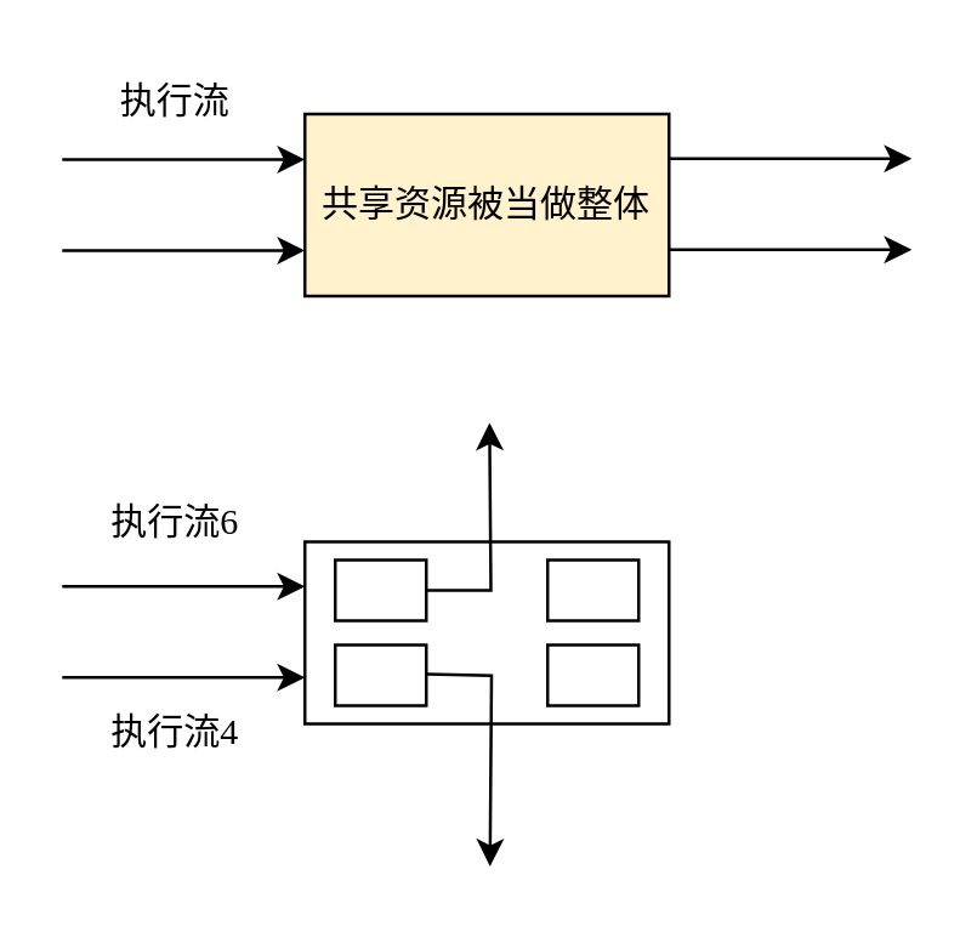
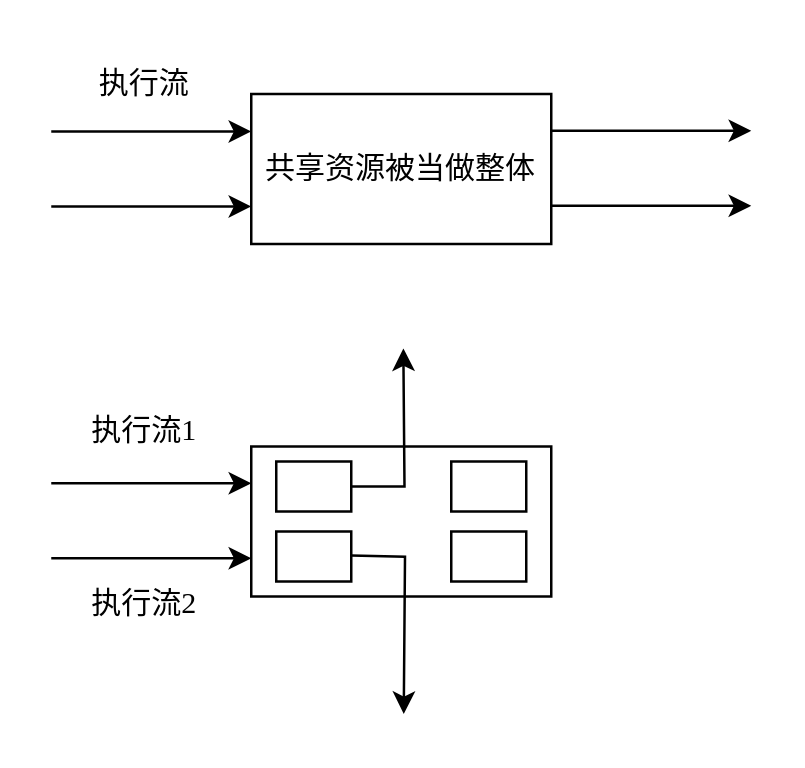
  <mxCell id="0" />
  <mxCell id="1" parent="0" />
- <mxCell id="2" value="共享资源被当做整体" style="rounded=0;whiteSpace=wrap;html=1;fontFamily=Songti TC;fillColor=#fff2cc;" vertex="1" parent="1"><mxGeometry x="100" y="37" width="120" height="60" as="geometry" /></mxCell>
+ <mxCell id="2" value="共享资源被当做整体" style="rounded=0;whiteSpace=wrap;html=1;fontFamily=Songti TC;" vertex="1" parent="1"><mxGeometry x="100" y="37" width="120" height="60" as="geometry" /></mxCell>
  <mxCell id="3" value="" style="rounded=0;whiteSpace=wrap;html=1;fontFamily=Songti TC;" vertex="1" parent="1"><mxGeometry x="100" y="178" width="120" height="60" as="geometry" /></mxCell>
  <mxCell id="4" value="" style="endArrow=classic;html=1;rounded=0;entryX=0;entryY=0.25;entryDx=0;entryDy=0;fontFamily=Songti TC;" edge="1" parent="1" target="2"><mxGeometry width="50" height="50" relative="1" as="geometry"><mxPoint x="20" y="52" as="sourcePoint" /><mxPoint x="80" y="42" as="targetPoint" /></mxGeometry></mxCell>
  <mxCell id="5" value="" style="endArrow=classic;html=1;rounded=0;entryX=0;entryY=0.75;entryDx=0;entryDy=0;fontFamily=Songti TC;" edge="1" parent="1" target="2"><mxGeometry width="50" height="50" relative="1" as="geometry"><mxPoint x="20" y="82" as="sourcePoint" /><mxPoint x="90" y="77" as="targetPoint" /></mxGeometry></mxCell>
  <mxCell id="6" value="" style="endArrow=classic;html=1;rounded=0;entryX=0;entryY=0.25;entryDx=0;entryDy=0;fontFamily=Songti TC;" edge="1" parent="1"><mxGeometry width="50" height="50" relative="1" as="geometry"><mxPoint x="220" y="51.72" as="sourcePoint" /><mxPoint x="300" y="51.72" as="targetPoint" /></mxGeometry></mxCell>
  <mxCell id="7" value="" style="endArrow=classic;html=1;rounded=0;entryX=0;entryY=0.75;entryDx=0;entryDy=0;fontFamily=Songti TC;" edge="1" parent="1"><mxGeometry width="50" height="50" relative="1" as="geometry"><mxPoint x="220" y="81.72" as="sourcePoint" /><mxPoint x="300" y="81.72" as="targetPoint" /></mxGeometry></mxCell>
  <mxCell id="8" value="执行流" style="text;html=1;align=center;verticalAlign=middle;resizable=0;points=[];autosize=1;strokeColor=none;fillColor=none;fontFamily=Songti TC;" vertex="1" parent="1"><mxGeometry x="29.5" y="20" width="54" height="26" as="geometry" /></mxCell>
  <mxCell id="9" style="edgeStyle=orthogonalEdgeStyle;rounded=0;orthogonalLoop=1;jettySize=auto;html=1;exitX=1;exitY=0.5;exitDx=0;exitDy=0;fontFamily=Songti TC;" edge="1" parent="1" source="10"><mxGeometry relative="1" as="geometry"><mxPoint x="160.841" y="138.756" as="targetPoint" /></mxGeometry></mxCell>
  <mxCell id="10" value="" style="rounded=0;whiteSpace=wrap;html=1;fontFamily=Songti TC;" vertex="1" parent="1"><mxGeometry x="110" y="184" width="30" height="20" as="geometry" /></mxCell>
  <mxCell id="11" value="" style="rounded=0;whiteSpace=wrap;html=1;fontFamily=Songti TC;" vertex="1" parent="1"><mxGeometry x="110" y="212" width="30" height="20" as="geometry" /></mxCell>
  <mxCell id="12" value="" style="rounded=0;whiteSpace=wrap;html=1;fontFamily=Songti TC;" vertex="1" parent="1"><mxGeometry x="180" y="184" width="30" height="20" as="geometry" /></mxCell>
  <mxCell id="13" value="" style="rounded=0;whiteSpace=wrap;html=1;fontFamily=Songti TC;" vertex="1" parent="1"><mxGeometry x="180" y="212" width="30" height="20" as="geometry" /></mxCell>
  <mxCell id="14" value="" style="endArrow=classic;html=1;rounded=0;entryX=0;entryY=0.25;entryDx=0;entryDy=0;fontFamily=Songti TC;" edge="1" parent="1"><mxGeometry width="50" height="50" relative="1" as="geometry"><mxPoint x="20" y="192.72" as="sourcePoint" /><mxPoint x="100" y="192.72" as="targetPoint" /></mxGeometry></mxCell>
  <mxCell id="15" value="" style="endArrow=classic;html=1;rounded=0;entryX=0;entryY=0.75;entryDx=0;entryDy=0;fontFamily=Songti TC;" edge="1" parent="1"><mxGeometry width="50" height="50" relative="1" as="geometry"><mxPoint x="20" y="222.72" as="sourcePoint" /><mxPoint x="100" y="222.72" as="targetPoint" /></mxGeometry></mxCell>
  <mxCell id="16" style="edgeStyle=orthogonalEdgeStyle;rounded=0;orthogonalLoop=1;jettySize=auto;html=1;exitX=1;exitY=0.5;exitDx=0;exitDy=0;fontFamily=Songti TC;" edge="1" parent="1"><mxGeometry relative="1" as="geometry"><mxPoint x="161" y="285" as="targetPoint" /><mxPoint x="140" y="221.62" as="sourcePoint" /></mxGeometry></mxCell>
- <mxCell id="17" value="执行流6" style="text;html=1;align=center;verticalAlign=middle;resizable=0;points=[];autosize=1;strokeColor=none;fillColor=none;fontFamily=Songti TC;" vertex="1" parent="1"><mxGeometry x="27" y="159" width="60" height="26" as="geometry" /></mxCell>
- <mxCell id="18" value="执行流4" style="text;html=1;align=center;verticalAlign=middle;resizable=0;points=[];autosize=1;strokeColor=none;fillColor=none;fontFamily=Songti TC;" vertex="1" parent="1"><mxGeometry x="27" y="228" width="60" height="26" as="geometry" /></mxCell>
+ <mxCell id="17" value="执行流1" style="text;html=1;align=center;verticalAlign=middle;resizable=0;points=[];autosize=1;strokeColor=none;fillColor=none;fontFamily=Songti TC;" vertex="1" parent="1"><mxGeometry x="27" y="159" width="60" height="26" as="geometry" /></mxCell>
+ <mxCell id="18" value="执行流2" style="text;html=1;align=center;verticalAlign=middle;resizable=0;points=[];autosize=1;strokeColor=none;fillColor=none;fontFamily=Songti TC;" vertex="1" parent="1"><mxGeometry x="27" y="228" width="60" height="26" as="geometry" /></mxCell>
